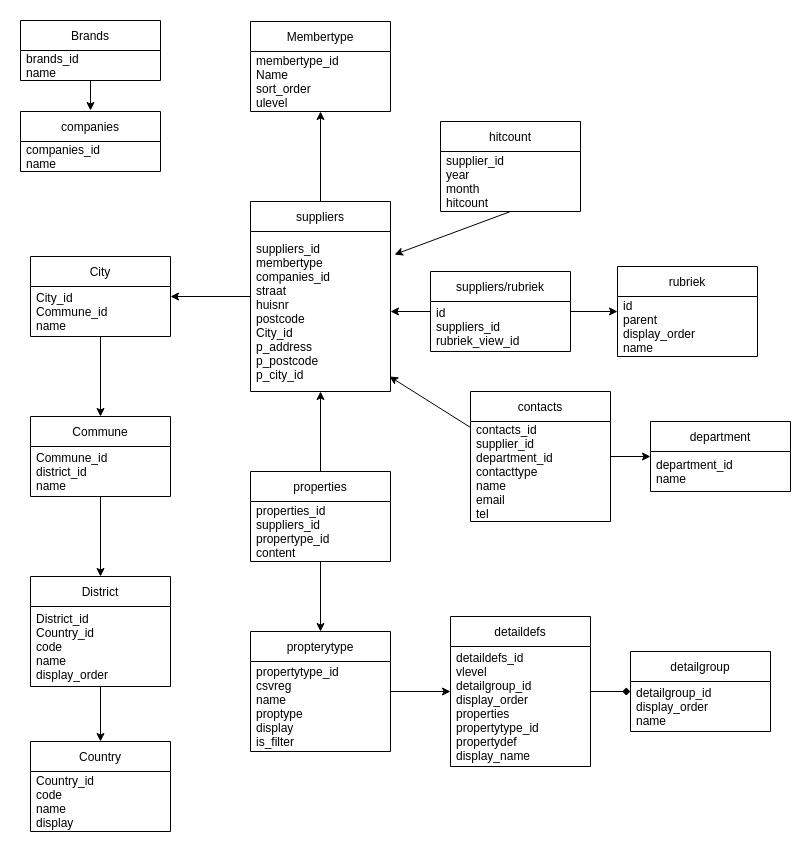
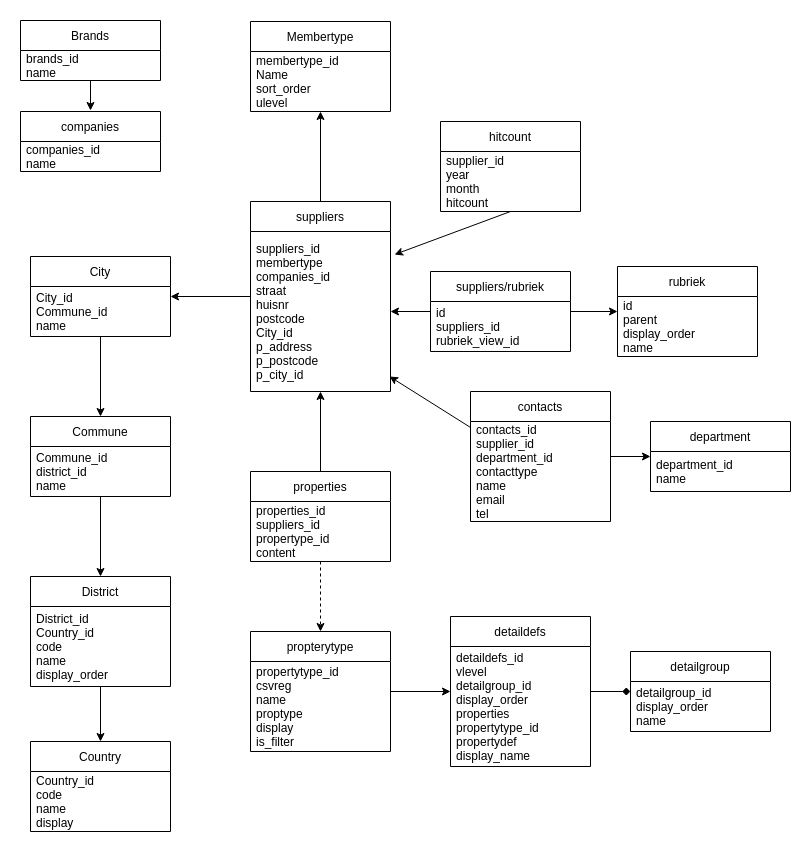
  <mxCell id="0" />
  <mxCell id="1" parent="0" />
  <mxCell id="2" value="" style="edgeStyle=none;html=1;" parent="1" source="4" target="6" edge="1"><mxGeometry relative="1" as="geometry" /></mxCell>
  <mxCell id="3" value="" style="edgeStyle=none;html=1;" parent="1" source="4" target="15" edge="1"><mxGeometry relative="1" as="geometry" /></mxCell>
  <mxCell id="4" value="suppliers" style="swimlane;fontStyle=0;childLayout=stackLayout;horizontal=1;startSize=30;horizontalStack=0;resizeParent=1;resizeParentMax=0;resizeLast=0;collapsible=1;marginBottom=0;" parent="1" vertex="1"><mxGeometry x="250" y="201" width="140" height="190" as="geometry" /></mxCell>
  <mxCell id="5" value="suppliers_id&#10;membertype&#10;companies_id&#10;straat&#10;huisnr&#10;postcode&#10;City_id&#10;p_address&#10;p_postcode&#10;p_city_id" style="text;strokeColor=none;fillColor=none;align=left;verticalAlign=middle;spacingLeft=4;spacingRight=4;overflow=hidden;points=[[0,0.5],[1,0.5]];portConstraint=eastwest;rotatable=0;" parent="4" vertex="1"><mxGeometry y="30" width="140" height="160" as="geometry" /></mxCell>
  <mxCell id="6" value="Membertype" style="swimlane;fontStyle=0;childLayout=stackLayout;horizontal=1;startSize=30;horizontalStack=0;resizeParent=1;resizeParentMax=0;resizeLast=0;collapsible=1;marginBottom=0;" parent="1" vertex="1"><mxGeometry x="250" y="21" width="140" height="90" as="geometry" /></mxCell>
  <mxCell id="7" value="membertype_id&#10;Name&#10;sort_order&#10;ulevel" style="text;strokeColor=none;fillColor=none;align=left;verticalAlign=middle;spacingLeft=4;spacingRight=4;overflow=hidden;points=[[0,0.5],[1,0.5]];portConstraint=eastwest;rotatable=0;" parent="6" vertex="1"><mxGeometry y="30" width="140" height="60" as="geometry" /></mxCell>
  <mxCell id="8" value="" style="edgeStyle=none;html=1;" parent="1" source="10" target="12" edge="1"><mxGeometry relative="1" as="geometry" /></mxCell>
  <mxCell id="9" value="" style="edgeStyle=none;html=1;entryX=1;entryY=0.5;entryDx=0;entryDy=0;" parent="1" source="10" target="5" edge="1"><mxGeometry relative="1" as="geometry" /></mxCell>
  <mxCell id="10" value="suppliers/rubriek" style="swimlane;fontStyle=0;childLayout=stackLayout;horizontal=1;startSize=30;horizontalStack=0;resizeParent=1;resizeParentMax=0;resizeLast=0;collapsible=1;marginBottom=0;" parent="1" vertex="1"><mxGeometry x="430" y="271" width="140" height="80" as="geometry" /></mxCell>
  <mxCell id="11" value="id&#10;suppliers_id&#10;rubriek_view_id" style="text;strokeColor=none;fillColor=none;align=left;verticalAlign=middle;spacingLeft=4;spacingRight=4;overflow=hidden;points=[[0,0.5],[1,0.5]];portConstraint=eastwest;rotatable=0;" parent="10" vertex="1"><mxGeometry y="30" width="140" height="50" as="geometry" /></mxCell>
  <mxCell id="12" value="rubriek" style="swimlane;fontStyle=0;childLayout=stackLayout;horizontal=1;startSize=30;horizontalStack=0;resizeParent=1;resizeParentMax=0;resizeLast=0;collapsible=1;marginBottom=0;" parent="1" vertex="1"><mxGeometry x="617" y="266" width="140" height="90" as="geometry" /></mxCell>
  <mxCell id="13" value="id&#10;parent&#10;display_order&#10;name" style="text;strokeColor=none;fillColor=none;align=left;verticalAlign=middle;spacingLeft=4;spacingRight=4;overflow=hidden;points=[[0,0.5],[1,0.5]];portConstraint=eastwest;rotatable=0;" parent="12" vertex="1"><mxGeometry y="30" width="140" height="60" as="geometry" /></mxCell>
  <mxCell id="14" value="" style="edgeStyle=none;html=1;" parent="1" source="15" target="18" edge="1"><mxGeometry relative="1" as="geometry" /></mxCell>
  <mxCell id="15" value="City" style="swimlane;fontStyle=0;childLayout=stackLayout;horizontal=1;startSize=30;horizontalStack=0;resizeParent=1;resizeParentMax=0;resizeLast=0;collapsible=1;marginBottom=0;" parent="1" vertex="1"><mxGeometry x="30" y="256" width="140" height="80" as="geometry" /></mxCell>
  <mxCell id="16" value="City_id&#10;Commune_id&#10;name" style="text;strokeColor=none;fillColor=none;align=left;verticalAlign=middle;spacingLeft=4;spacingRight=4;overflow=hidden;points=[[0,0.5],[1,0.5]];portConstraint=eastwest;rotatable=0;" parent="15" vertex="1"><mxGeometry y="30" width="140" height="50" as="geometry" /></mxCell>
  <mxCell id="17" value="" style="edgeStyle=none;html=1;" parent="1" source="18" target="21" edge="1"><mxGeometry relative="1" as="geometry" /></mxCell>
  <mxCell id="18" value="Commune" style="swimlane;fontStyle=0;childLayout=stackLayout;horizontal=1;startSize=30;horizontalStack=0;resizeParent=1;resizeParentMax=0;resizeLast=0;collapsible=1;marginBottom=0;" parent="1" vertex="1"><mxGeometry x="30" y="416" width="140" height="80" as="geometry" /></mxCell>
  <mxCell id="19" value="Commune_id&#10;district_id&#10;name" style="text;strokeColor=none;fillColor=none;align=left;verticalAlign=middle;spacingLeft=4;spacingRight=4;overflow=hidden;points=[[0,0.5],[1,0.5]];portConstraint=eastwest;rotatable=0;" parent="18" vertex="1"><mxGeometry y="30" width="140" height="50" as="geometry" /></mxCell>
  <mxCell id="20" value="" style="edgeStyle=none;html=1;" parent="1" source="21" target="23" edge="1"><mxGeometry relative="1" as="geometry" /></mxCell>
  <mxCell id="21" value="District" style="swimlane;fontStyle=0;childLayout=stackLayout;horizontal=1;startSize=30;horizontalStack=0;resizeParent=1;resizeParentMax=0;resizeLast=0;collapsible=1;marginBottom=0;" parent="1" vertex="1"><mxGeometry x="30" y="576" width="140" height="110" as="geometry" /></mxCell>
  <mxCell id="22" value="District_id&#10;Country_id&#10;code&#10;name&#10;display_order" style="text;strokeColor=none;fillColor=none;align=left;verticalAlign=middle;spacingLeft=4;spacingRight=4;overflow=hidden;points=[[0,0.5],[1,0.5]];portConstraint=eastwest;rotatable=0;" parent="21" vertex="1"><mxGeometry y="30" width="140" height="80" as="geometry" /></mxCell>
  <mxCell id="23" value="Country" style="swimlane;fontStyle=0;childLayout=stackLayout;horizontal=1;startSize=30;horizontalStack=0;resizeParent=1;resizeParentMax=0;resizeLast=0;collapsible=1;marginBottom=0;" parent="1" vertex="1"><mxGeometry x="30" y="741" width="140" height="90" as="geometry" /></mxCell>
  <mxCell id="24" value="Country_id&#10;code&#10;name&#10;display" style="text;strokeColor=none;fillColor=none;align=left;verticalAlign=middle;spacingLeft=4;spacingRight=4;overflow=hidden;points=[[0,0.5],[1,0.5]];portConstraint=eastwest;rotatable=0;" parent="23" vertex="1"><mxGeometry y="30" width="140" height="60" as="geometry" /></mxCell>
  <mxCell id="25" value="" style="edgeStyle=none;html=1;" parent="1" source="27" target="5" edge="1"><mxGeometry relative="1" as="geometry" /></mxCell>
- <mxCell id="26" value="" style="edgeStyle=none;html=1;" parent="1" source="27" target="30" edge="1"><mxGeometry relative="1" as="geometry" /></mxCell>
+ <mxCell id="26" value="" style="edgeStyle=none;html=1;dashed=1;" parent="1" source="27" target="30" edge="1"><mxGeometry relative="1" as="geometry" /></mxCell>
  <mxCell id="27" value="properties" style="swimlane;fontStyle=0;childLayout=stackLayout;horizontal=1;startSize=30;horizontalStack=0;resizeParent=1;resizeParentMax=0;resizeLast=0;collapsible=1;marginBottom=0;" parent="1" vertex="1"><mxGeometry x="250" y="471" width="140" height="90" as="geometry" /></mxCell>
  <mxCell id="28" value="properties_id&#10;suppliers_id&#10;propertype_id&#10;content" style="text;strokeColor=none;fillColor=none;align=left;verticalAlign=middle;spacingLeft=4;spacingRight=4;overflow=hidden;points=[[0,0.5],[1,0.5]];portConstraint=eastwest;rotatable=0;" parent="27" vertex="1"><mxGeometry y="30" width="140" height="60" as="geometry" /></mxCell>
  <mxCell id="29" value="" style="edgeStyle=none;html=1;" parent="1" source="30" target="42" edge="1"><mxGeometry relative="1" as="geometry" /></mxCell>
  <mxCell id="30" value="propterytype" style="swimlane;fontStyle=0;childLayout=stackLayout;horizontal=1;startSize=30;horizontalStack=0;resizeParent=1;resizeParentMax=0;resizeLast=0;collapsible=1;marginBottom=0;" parent="1" vertex="1"><mxGeometry x="250" y="631" width="140" height="120" as="geometry" /></mxCell>
  <mxCell id="31" value="propertytype_id&#10;csvreg&#10;name&#10;proptype&#10;display&#10;is_filter" style="text;strokeColor=none;fillColor=none;align=left;verticalAlign=middle;spacingLeft=4;spacingRight=4;overflow=hidden;points=[[0,0.5],[1,0.5]];portConstraint=eastwest;rotatable=0;" parent="30" vertex="1"><mxGeometry y="30" width="140" height="90" as="geometry" /></mxCell>
  <mxCell id="32" value="hitcount" style="swimlane;fontStyle=0;childLayout=stackLayout;horizontal=1;startSize=30;horizontalStack=0;resizeParent=1;resizeParentMax=0;resizeLast=0;collapsible=1;marginBottom=0;" parent="1" vertex="1"><mxGeometry x="440" y="121" width="140" height="90" as="geometry" /></mxCell>
  <mxCell id="33" value="supplier_id&#10;year&#10;month&#10;hitcount" style="text;strokeColor=none;fillColor=none;align=left;verticalAlign=middle;spacingLeft=4;spacingRight=4;overflow=hidden;points=[[0,0.5],[1,0.5]];portConstraint=eastwest;rotatable=0;" parent="32" vertex="1"><mxGeometry y="30" width="140" height="60" as="geometry" /></mxCell>
  <mxCell id="34" value="" style="endArrow=classic;html=1;exitX=0.5;exitY=1;exitDx=0;exitDy=0;exitPerimeter=0;entryX=1.029;entryY=0.144;entryDx=0;entryDy=0;entryPerimeter=0;" parent="1" source="33" target="5" edge="1"><mxGeometry width="50" height="50" relative="1" as="geometry"><mxPoint x="520" y="501" as="sourcePoint" /><mxPoint x="570" y="451" as="targetPoint" /></mxGeometry></mxCell>
  <mxCell id="35" value="" style="edgeStyle=none;html=1;" parent="1" source="36" target="39" edge="1"><mxGeometry relative="1" as="geometry" /></mxCell>
  <mxCell id="36" value="contacts" style="swimlane;fontStyle=0;childLayout=stackLayout;horizontal=1;startSize=30;horizontalStack=0;resizeParent=1;resizeParentMax=0;resizeLast=0;collapsible=1;marginBottom=0;" parent="1" vertex="1"><mxGeometry x="470" y="391" width="140" height="130" as="geometry" /></mxCell>
  <mxCell id="37" value="contacts_id&#10;supplier_id&#10;department_id&#10;contacttype&#10;name&#10;email&#10;tel" style="text;strokeColor=none;fillColor=none;align=left;verticalAlign=middle;spacingLeft=4;spacingRight=4;overflow=hidden;points=[[0,0.5],[1,0.5]];portConstraint=eastwest;rotatable=0;" parent="36" vertex="1"><mxGeometry y="30" width="140" height="100" as="geometry" /></mxCell>
  <mxCell id="38" value="" style="edgeStyle=none;html=1;entryX=0.993;entryY=0.906;entryDx=0;entryDy=0;entryPerimeter=0;" parent="1" source="37" target="5" edge="1"><mxGeometry relative="1" as="geometry" /></mxCell>
  <mxCell id="39" value="department" style="swimlane;fontStyle=0;childLayout=stackLayout;horizontal=1;startSize=30;horizontalStack=0;resizeParent=1;resizeParentMax=0;resizeLast=0;collapsible=1;marginBottom=0;" parent="1" vertex="1"><mxGeometry x="650" y="421" width="140" height="70" as="geometry" /></mxCell>
  <mxCell id="40" value="department_id&#10;name" style="text;strokeColor=none;fillColor=none;align=left;verticalAlign=middle;spacingLeft=4;spacingRight=4;overflow=hidden;points=[[0,0.5],[1,0.5]];portConstraint=eastwest;rotatable=0;" parent="39" vertex="1"><mxGeometry y="30" width="140" height="40" as="geometry" /></mxCell>
  <mxCell id="41" value="" style="edgeStyle=none;html=1;endArrow=diamond;" parent="1" source="42" target="44" edge="1"><mxGeometry relative="1" as="geometry" /></mxCell>
  <mxCell id="42" value="detaildefs" style="swimlane;fontStyle=0;childLayout=stackLayout;horizontal=1;startSize=30;horizontalStack=0;resizeParent=1;resizeParentMax=0;resizeLast=0;collapsible=1;marginBottom=0;" parent="1" vertex="1"><mxGeometry x="450" y="616" width="140" height="150" as="geometry" /></mxCell>
  <mxCell id="43" value="detaildefs_id&#10;vlevel&#10;detailgroup_id&#10;display_order&#10;properties&#10;propertytype_id&#10;propertydef&#10;display_name" style="text;strokeColor=none;fillColor=none;align=left;verticalAlign=middle;spacingLeft=4;spacingRight=4;overflow=hidden;points=[[0,0.5],[1,0.5]];portConstraint=eastwest;rotatable=0;" parent="42" vertex="1"><mxGeometry y="30" width="140" height="120" as="geometry" /></mxCell>
  <mxCell id="44" value="detailgroup" style="swimlane;fontStyle=0;childLayout=stackLayout;horizontal=1;startSize=30;horizontalStack=0;resizeParent=1;resizeParentMax=0;resizeLast=0;collapsible=1;marginBottom=0;" parent="1" vertex="1"><mxGeometry x="630" y="651" width="140" height="80" as="geometry" /></mxCell>
  <mxCell id="45" value="detailgroup_id&#10;display_order&#10;name" style="text;strokeColor=none;fillColor=none;align=left;verticalAlign=middle;spacingLeft=4;spacingRight=4;overflow=hidden;points=[[0,0.5],[1,0.5]];portConstraint=eastwest;rotatable=0;" parent="44" vertex="1"><mxGeometry y="30" width="140" height="50" as="geometry" /></mxCell>
  <mxCell id="46" value="" style="edgeStyle=none;html=1;" parent="1" source="47" edge="1"><mxGeometry relative="1" as="geometry"><mxPoint x="90" y="110" as="targetPoint" /></mxGeometry></mxCell>
  <mxCell id="47" value="Brands" style="swimlane;fontStyle=0;childLayout=stackLayout;horizontal=1;startSize=30;horizontalStack=0;resizeParent=1;resizeParentMax=0;resizeLast=0;collapsible=1;marginBottom=0;" parent="1" vertex="1"><mxGeometry x="20" width="140" height="60" as="geometry" y="20" /></mxCell>
  <mxCell id="48" value="brands_id&#10;name" style="text;strokeColor=none;fillColor=none;align=left;verticalAlign=middle;spacingLeft=4;spacingRight=4;overflow=hidden;points=[[0,0.5],[1,0.5]];portConstraint=eastwest;rotatable=0;" parent="47" vertex="1"><mxGeometry y="30" width="140" height="30" as="geometry" /></mxCell>
  <mxCell id="49" value="companies" style="swimlane;fontStyle=0;childLayout=stackLayout;horizontal=1;startSize=30;horizontalStack=0;resizeParent=1;resizeParentMax=0;resizeLast=0;collapsible=1;marginBottom=0;" parent="1" vertex="1"><mxGeometry x="20" y="111" width="140" height="60" as="geometry" /></mxCell>
  <mxCell id="50" value="companies_id&#10;name" style="text;strokeColor=none;fillColor=none;align=left;verticalAlign=middle;spacingLeft=4;spacingRight=4;overflow=hidden;points=[[0,0.5],[1,0.5]];portConstraint=eastwest;rotatable=0;" parent="49" vertex="1"><mxGeometry y="30" width="140" height="30" as="geometry" /></mxCell>
